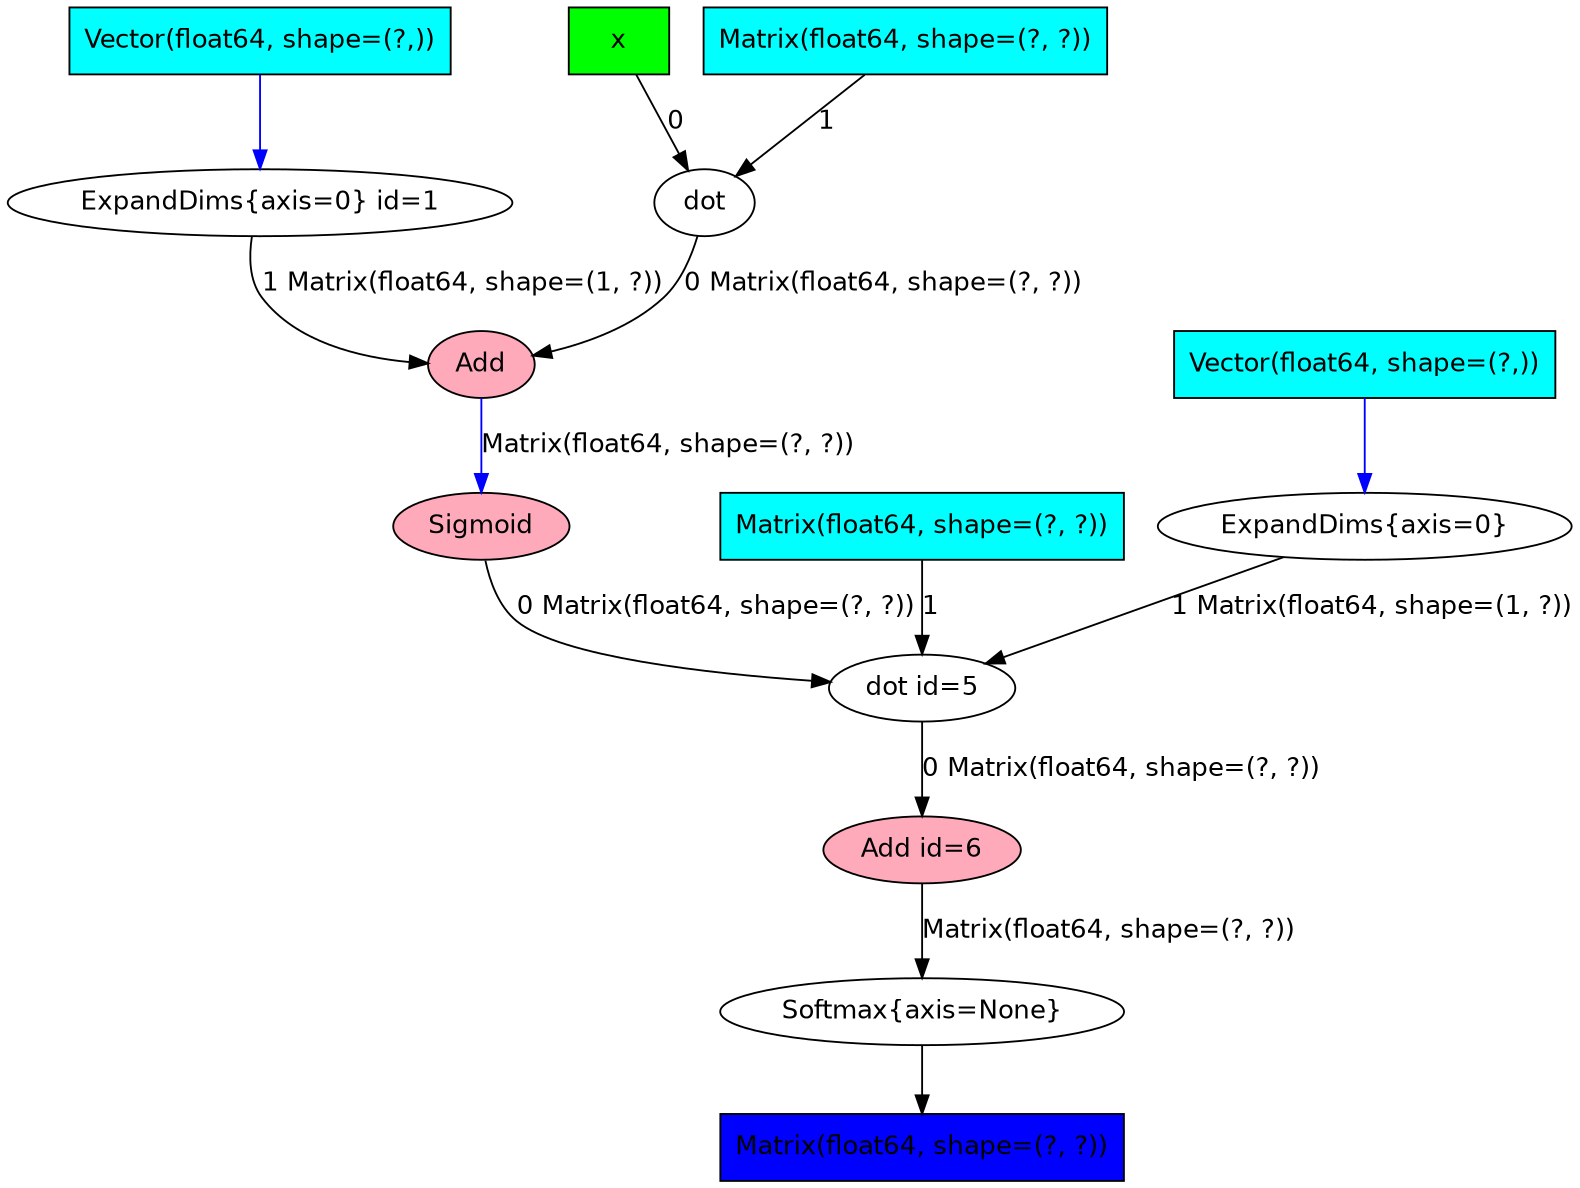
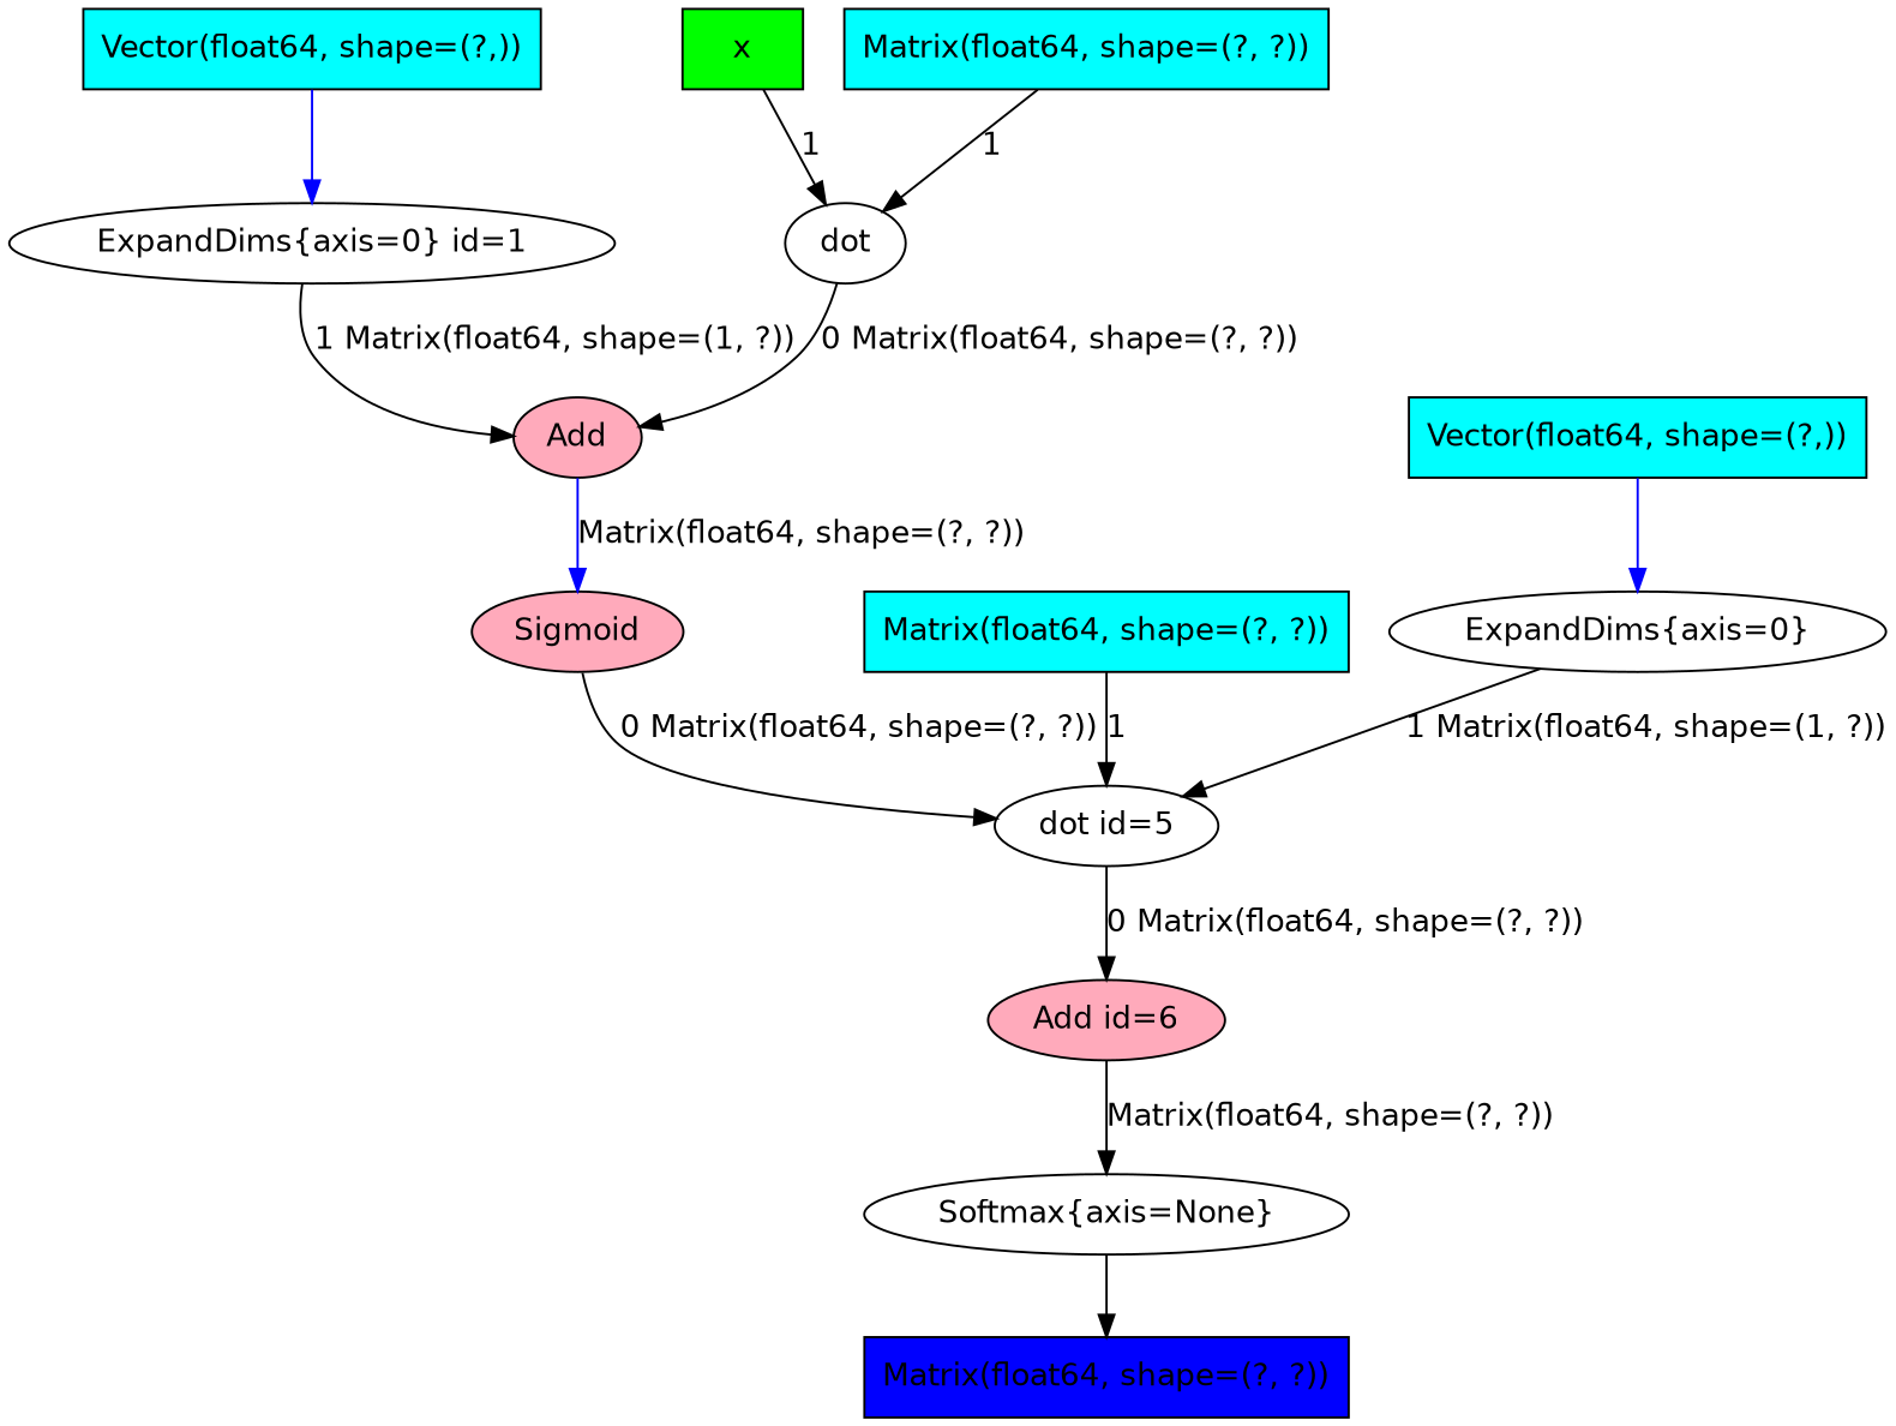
  digraph {
    fontname="DejaVu Sans"
    node [fontname="DejaVu Sans" shape=ellipse style=filled]
    edge [fontname="DejaVu Sans"]
    n1 [height=0.5 label="ExpandDims{axis=0}" width=2.6064 style=""]
    n2 [height=0.5 label="dot id=5" width=1.1847 style=""]
    n3 [fillcolor="#FFAABB" height=0.5 label="Add id=6" width=1.2985]
    n4 [height=0.5 label="Softmax{axis=None}" width=2.5638 style=""]
    n5 [fillcolor=blue height=0.5 label="Matrix(float64, shape=(?, ?))" shape=box width=2.441]
    n6 [fillcolor=cyan height=0.5 label="Vector(float64, shape=(?,))" shape=box width=2.2743]
    n7 [height=0.5 label="ExpandDims{axis=0} id=1" width=3.1609 style=""]
    n8 [fillcolor="#FFAABB" height=0.5 label=Add width=0.75]
    n9 [fillcolor="#FFAABB" height=0.5 label=Sigmoid width=1.1847]
    n10 [fillcolor=cyan height=0.5 label="Vector(float64, shape=(?,))" shape=box width=2.2743]
    n11 [height=0.5 label=dot width=0.75 style=""]
    n12 [fillcolor=green height=0.5 label=x shape=box width=0.75]
    n13 [fillcolor=cyan height=0.5 label="Matrix(float64, shape=(?, ?))" shape=box width=2.441]
    n14 [fillcolor=cyan height=0.5 label="Matrix(float64, shape=(?, ?))" shape=box width=2.441]
    n1 -> n2 [label="1 Matrix(float64, shape=(1, ?))"]
    n2 -> n3 [label="0 Matrix(float64, shape=(?, ?))"]
    n3 -> n4 [label="Matrix(float64, shape=(?, ?))"]
    n4 -> n5
    n6 -> n1 [color=blue]
    n7 -> n8 [label="1 Matrix(float64, shape=(1, ?))"]
    n8 -> n9 [color=blue label="Matrix(float64, shape=(?, ?))"]
    n9 -> n2 [label="0 Matrix(float64, shape=(?, ?))"]
    n10 -> n7 [color=blue]
    n11 -> n8 [label="0 Matrix(float64, shape=(?, ?))"]
-   n12 -> n11 [label=0]
+   n12 -> n11 [label=1]
    n13 -> n11 [label=1]
    n14 -> n2 [label=1]
  }
